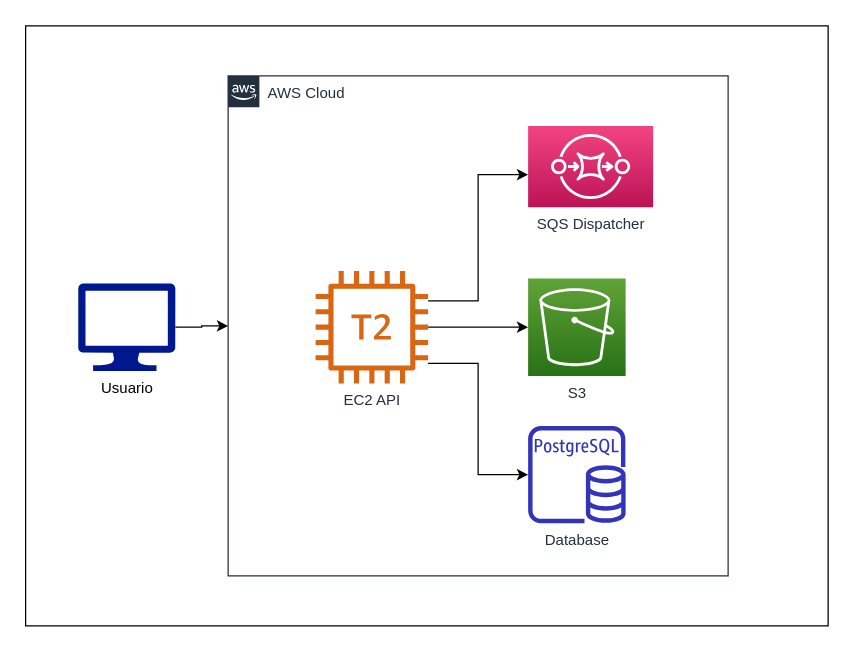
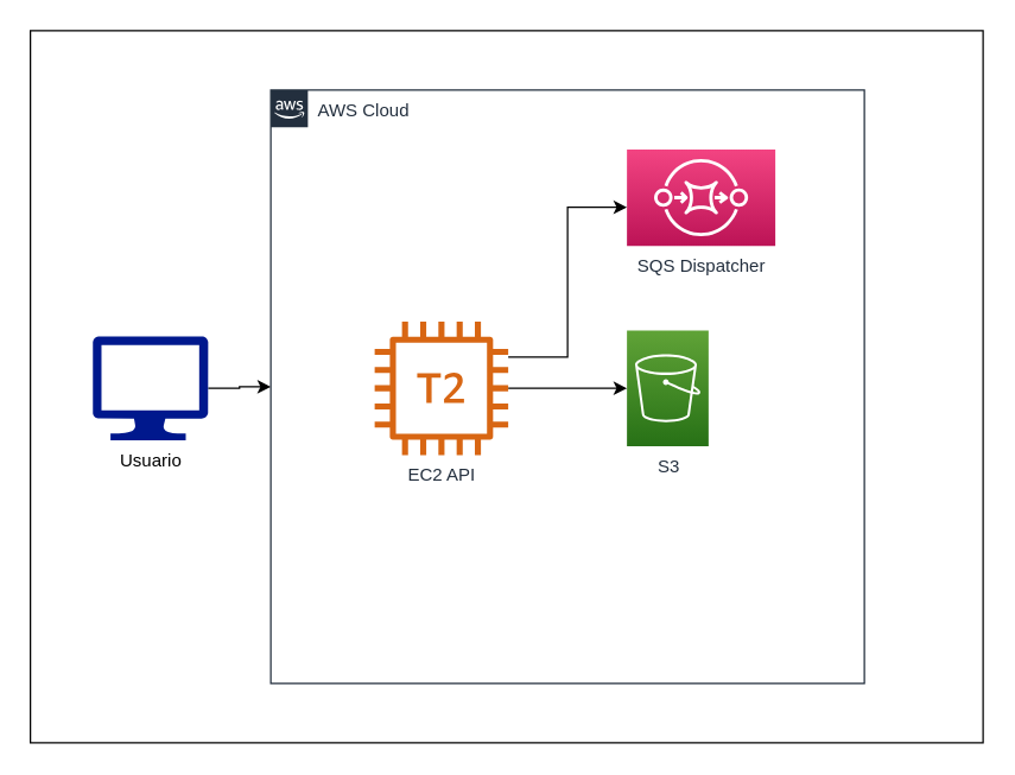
  <mxCell id="0" />
  <mxCell id="1" parent="0" />
  <mxCell id="2" value="" style="rounded=0;whiteSpace=wrap;html=1;" vertex="1" parent="1"><mxGeometry x="20" y="20" width="642" height="480" as="geometry" /></mxCell>
- <mxCell id="3" style="edgeStyle=orthogonalEdgeStyle;rounded=0;orthogonalLoop=1;jettySize=auto;html=1;" parent="1" source="6" target="9" edge="1"><mxGeometry relative="1" as="geometry"><mxPoint x="442" y="390" as="targetPoint" /><Array as="points"><mxPoint x="382" y="290" /><mxPoint x="382" y="379" /></Array></mxGeometry></mxCell>
  <mxCell id="4" style="edgeStyle=orthogonalEdgeStyle;rounded=0;orthogonalLoop=1;jettySize=auto;html=1;" parent="1" source="6" target="10" edge="1"><mxGeometry relative="1" as="geometry" /></mxCell>
  <mxCell id="5" style="edgeStyle=orthogonalEdgeStyle;rounded=0;orthogonalLoop=1;jettySize=auto;html=1;" parent="1" source="6" target="11" edge="1"><mxGeometry relative="1" as="geometry"><Array as="points"><mxPoint x="382" y="240" /><mxPoint x="382" y="139" /></Array></mxGeometry></mxCell>
  <mxCell id="6" value="EC2 API" style="outlineConnect=0;fontColor=#232F3E;gradientColor=none;fillColor=#D86613;strokeColor=none;dashed=0;verticalLabelPosition=bottom;verticalAlign=top;align=center;html=1;fontSize=12;fontStyle=0;aspect=fixed;pointerEvents=1;shape=mxgraph.aws4.t2_instance;" parent="1" vertex="1"><mxGeometry x="252" y="216" width="90" height="90" as="geometry" /></mxCell>
  <mxCell id="7" style="edgeStyle=orthogonalEdgeStyle;rounded=0;orthogonalLoop=1;jettySize=auto;html=1;" parent="1" source="8" target="12" edge="1"><mxGeometry relative="1" as="geometry" /></mxCell>
  <mxCell id="8" value="Usuario" style="aspect=fixed;pointerEvents=1;shadow=0;dashed=0;html=1;strokeColor=none;labelPosition=center;verticalLabelPosition=bottom;verticalAlign=top;align=center;fillColor=#00188D;shape=mxgraph.azure.computer" parent="1" vertex="1"><mxGeometry x="62" y="226" width="77.78" height="70" as="geometry" /></mxCell>
- <mxCell id="9" value="Database" style="outlineConnect=0;fontColor=#232F3E;gradientColor=none;fillColor=#3334B9;strokeColor=none;dashed=0;verticalLabelPosition=bottom;verticalAlign=top;align=center;html=1;fontSize=12;fontStyle=0;aspect=fixed;pointerEvents=1;shape=mxgraph.aws4.rds_postgresql_instance;" parent="1" vertex="1"><mxGeometry x="422" y="340" width="78" height="78" as="geometry" /></mxCell>
- <mxCell id="10" value="S3" style="outlineConnect=0;fontColor=#232F3E;gradientColor=#60A337;gradientDirection=north;fillColor=#277116;strokeColor=#ffffff;dashed=0;verticalLabelPosition=bottom;verticalAlign=top;align=center;html=1;fontSize=12;fontStyle=0;aspect=fixed;shape=mxgraph.aws4.resourceIcon;resIcon=mxgraph.aws4.s3;" parent="1" vertex="1"><mxGeometry x="422" y="222" width="78" height="78" as="geometry" /></mxCell>
+ <mxCell id="10" value="S3" style="outlineConnect=0;fontColor=#232F3E;gradientColor=#60A337;gradientDirection=north;fillColor=#277116;strokeColor=#ffffff;dashed=0;verticalLabelPosition=bottom;verticalAlign=top;align=center;html=1;fontSize=12;fontStyle=0;aspect=fixed;shape=mxgraph.aws4.resourceIcon;resIcon=mxgraph.aws4.s3;" parent="1" vertex="1"><mxGeometry x="422" y="222" width="55" height="78" as="geometry" /></mxCell>
  <mxCell id="11" value="SQS Dispatcher" style="outlineConnect=0;fontColor=#232F3E;gradientColor=#F34482;gradientDirection=north;fillColor=#BC1356;strokeColor=#ffffff;dashed=0;verticalLabelPosition=bottom;verticalAlign=top;align=center;html=1;fontSize=12;fontStyle=0;aspect=fixed;shape=mxgraph.aws4.resourceIcon;resIcon=mxgraph.aws4.sqs;" parent="1" vertex="1"><mxGeometry x="422" y="100" width="100" height="65" as="geometry" /></mxCell>
  <mxCell id="12" value="AWS Cloud" style="points=[[0,0],[0.25,0],[0.5,0],[0.75,0],[1,0],[1,0.25],[1,0.5],[1,0.75],[1,1],[0.75,1],[0.5,1],[0.25,1],[0,1],[0,0.75],[0,0.5],[0,0.25]];outlineConnect=0;gradientColor=none;html=1;whiteSpace=wrap;fontSize=12;fontStyle=0;shape=mxgraph.aws4.group;grIcon=mxgraph.aws4.group_aws_cloud_alt;strokeColor=#232F3E;fillColor=none;verticalAlign=top;align=left;spacingLeft=30;fontColor=#232F3E;dashed=0;" parent="1" vertex="1"><mxGeometry x="182" y="60" width="400" height="400" as="geometry" /></mxCell>
